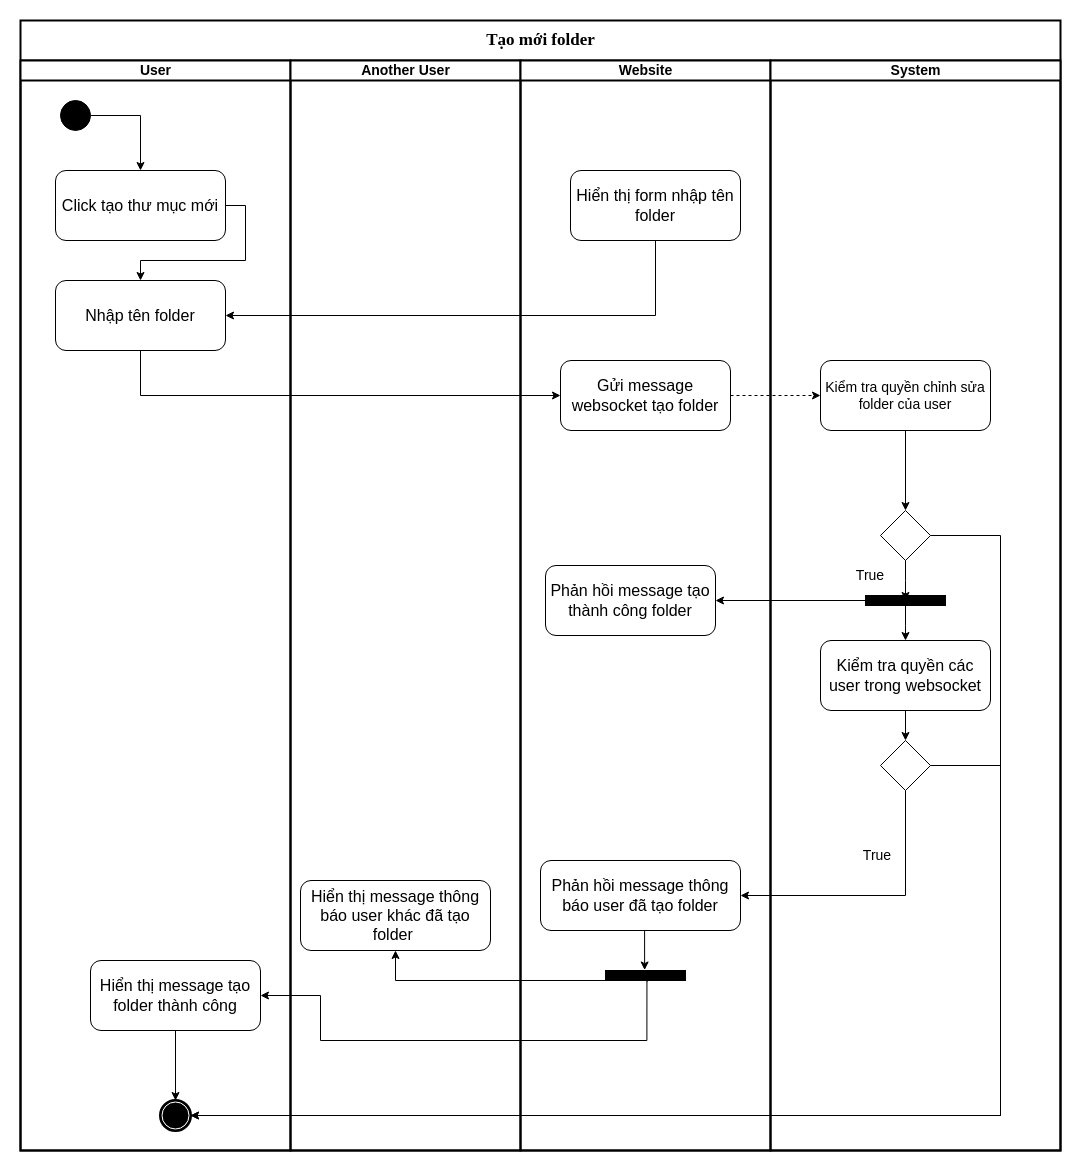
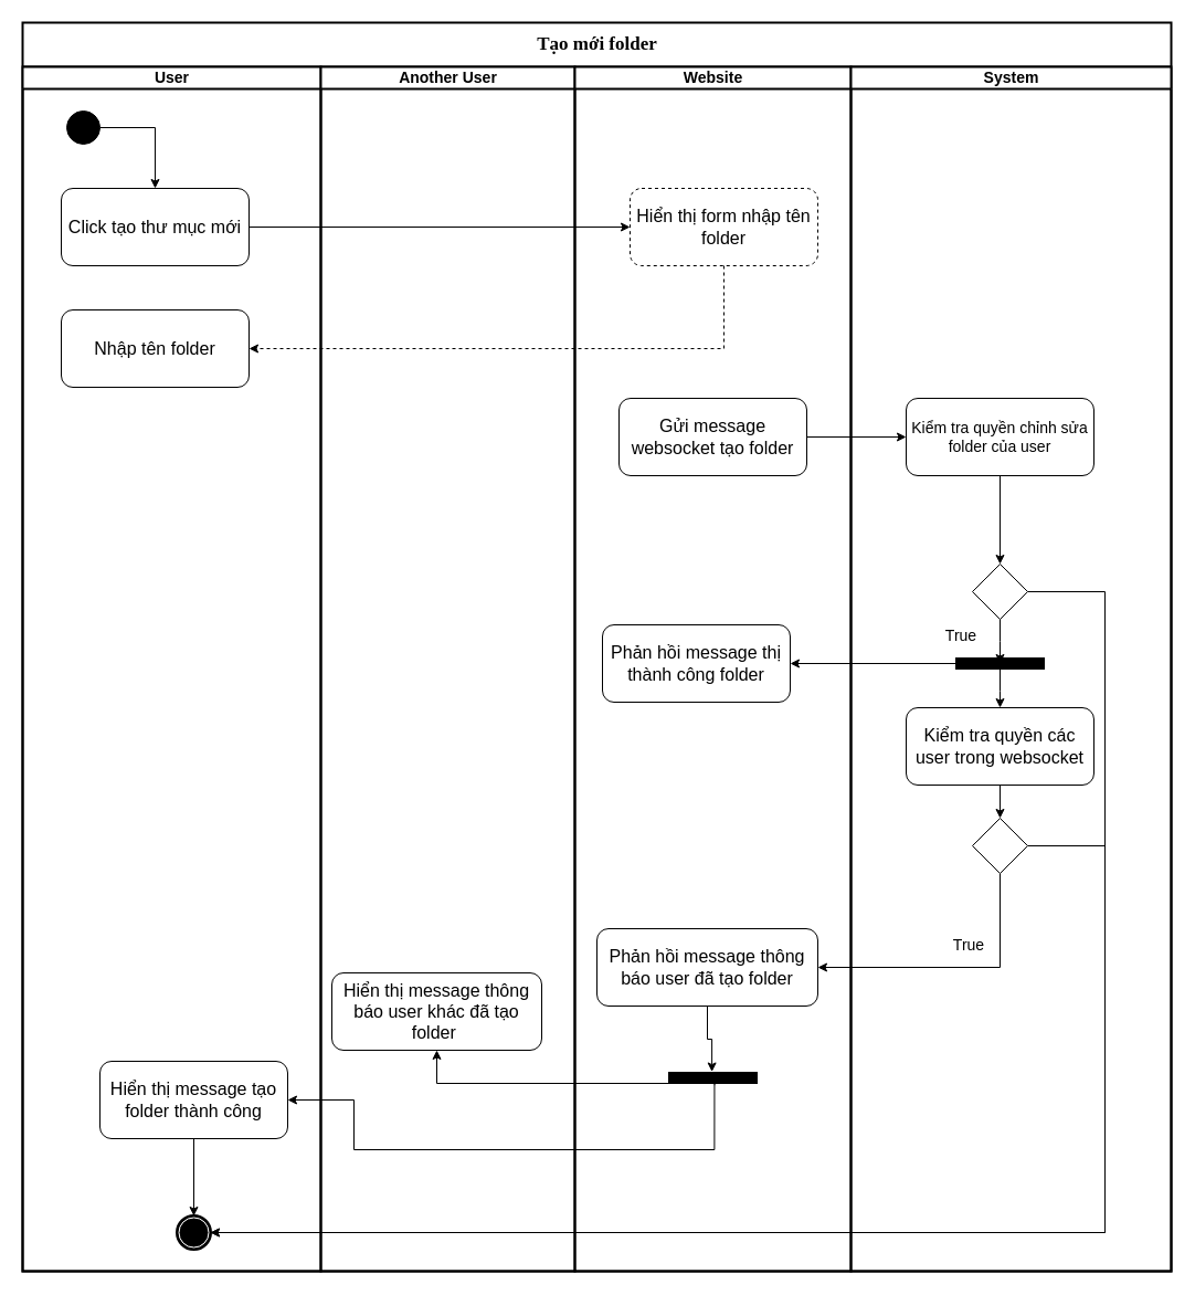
  <mxCell id="0" />
  <mxCell id="1" parent="0" />
  <mxCell id="2" value="&lt;font style=&quot;font-size: 17px;&quot;&gt;Tạo mới folder&lt;/font&gt;" style="swimlane;html=1;childLayout=stackLayout;startSize=40;rounded=0;shadow=0;comic=0;labelBackgroundColor=none;strokeWidth=2;fontFamily=Verdana;fontSize=14;align=center;" parent="1" vertex="1"><mxGeometry y="20" width="1040" height="1130" as="geometry" x="20" /></mxCell>
  <mxCell id="3" value="User" style="swimlane;html=1;startSize=20;strokeWidth=2;fontSize=14;" parent="2" vertex="1"><mxGeometry y="40" width="270" height="1090" as="geometry"><mxRectangle y="20" width="40" height="660" as="alternateBounds" /></mxGeometry></mxCell>
  <mxCell id="4" value="" style="ellipse;whiteSpace=wrap;html=1;rounded=0;shadow=0;comic=0;labelBackgroundColor=none;strokeWidth=1;fillColor=#000000;fontFamily=Verdana;fontSize=14;align=center;" parent="3" vertex="1"><mxGeometry x="40" y="40" width="30" height="30" as="geometry" /></mxCell>
  <mxCell id="5" value="&lt;span style=&quot;font-size: 16px;&quot;&gt;Click tạo thư mục mới&lt;/span&gt;" style="rounded=1;whiteSpace=wrap;html=1;fontSize=16;" parent="3" vertex="1"><mxGeometry x="35" y="110" width="170" height="70" as="geometry" /></mxCell>
  <mxCell id="6" value="&lt;span style=&quot;font-size: 16px;&quot;&gt;Nhập tên folder&lt;/span&gt;" style="rounded=1;whiteSpace=wrap;html=1;fontSize=16;" parent="3" vertex="1"><mxGeometry x="35" y="220" width="170" height="70" as="geometry" /></mxCell>
  <mxCell id="7" value="" style="edgeStyle=orthogonalEdgeStyle;rounded=0;orthogonalLoop=1;jettySize=auto;html=1;fontSize=14;exitX=1;exitY=0.5;exitDx=0;exitDy=0;entryX=0.5;entryY=0;entryDx=0;entryDy=0;" parent="3" source="4" target="5" edge="1"><mxGeometry relative="1" as="geometry"><mxPoint x="190.0" y="155" as="sourcePoint" /><mxPoint x="540.0" y="155" as="targetPoint" /></mxGeometry></mxCell>
  <mxCell id="8" value="" style="shape=mxgraph.bpmn.shape;html=1;verticalLabelPosition=bottom;labelBackgroundColor=#ffffff;verticalAlign=top;perimeter=ellipsePerimeter;outline=end;symbol=terminate;rounded=0;shadow=0;comic=0;strokeWidth=1;fontFamily=Verdana;fontSize=14;align=center;" parent="3" vertex="1"><mxGeometry x="140" y="1040" width="30" height="30" as="geometry" /></mxCell>
  <mxCell id="9" value="&lt;span style=&quot;font-size: 16px;&quot;&gt;Hiển thị message tạo folder thành công&lt;/span&gt;" style="rounded=1;whiteSpace=wrap;html=1;fontSize=16;" parent="3" vertex="1"><mxGeometry x="70" y="900" width="170" height="70" as="geometry" /></mxCell>
  <mxCell id="10" value="" style="edgeStyle=orthogonalEdgeStyle;rounded=0;orthogonalLoop=1;jettySize=auto;html=1;fontSize=14;exitX=0.5;exitY=1;exitDx=0;exitDy=0;entryX=0.5;entryY=0;entryDx=0;entryDy=0;" parent="3" source="9" target="8" edge="1"><mxGeometry relative="1" as="geometry"><mxPoint x="560" y="740" as="sourcePoint" /><mxPoint x="250" y="740" as="targetPoint" /></mxGeometry></mxCell>
  <mxCell id="11" value="Another User" style="swimlane;html=1;startSize=20;strokeWidth=2;fontSize=14;" parent="2" vertex="1"><mxGeometry x="270" y="40" width="230" height="1090" as="geometry" /></mxCell>
  <mxCell id="12" value="&lt;span style=&quot;font-size: 16px;&quot;&gt;Hiển thị message thông báo user khác đã tạo folder&amp;nbsp;&lt;/span&gt;" style="rounded=1;whiteSpace=wrap;html=1;fontSize=16;" parent="11" vertex="1"><mxGeometry x="10" y="820" width="190" height="70" as="geometry" /></mxCell>
  <mxCell id="13" value="Website" style="swimlane;html=1;startSize=20;strokeWidth=2;fontSize=14;" parent="2" vertex="1"><mxGeometry x="500" y="40" width="250" height="1090" as="geometry" /></mxCell>
- <mxCell id="14" value="&lt;span style=&quot;font-size: 16px;&quot;&gt;Hiển thị form nhập tên folder&lt;/span&gt;" style="rounded=1;whiteSpace=wrap;html=1;fontSize=16;" parent="13" vertex="1"><mxGeometry x="50" y="110" width="170" height="70" as="geometry" /></mxCell>
+ <mxCell id="14" value="&lt;span style=&quot;font-size: 16px;&quot;&gt;Hiển thị form nhập tên folder&lt;/span&gt;" style="rounded=1;whiteSpace=wrap;html=1;fontSize=16;dashed=1;" parent="13" vertex="1"><mxGeometry x="50" y="110" width="170" height="70" as="geometry" /></mxCell>
  <mxCell id="15" value="&lt;span style=&quot;font-size: 16px;&quot;&gt;Gửi message websocket tạo folder&lt;/span&gt;" style="rounded=1;whiteSpace=wrap;html=1;fontSize=16;" parent="13" vertex="1"><mxGeometry x="40" y="300" width="170" height="70" as="geometry" /></mxCell>
- <mxCell id="16" value="&lt;span style=&quot;font-size: 16px;&quot;&gt;Phản hồi message thông báo user đã tạo folder&lt;/span&gt;" style="rounded=1;whiteSpace=wrap;html=1;fontSize=16;" parent="13" vertex="1"><mxGeometry x="20" y="800" width="200" height="70" as="geometry" /></mxCell>
+ <mxCell id="16" value="&lt;span style=&quot;font-size: 16px;&quot;&gt;Phản hồi message thông báo user đã tạo folder&lt;/span&gt;" style="rounded=1;whiteSpace=wrap;html=1;fontSize=16;" parent="13" vertex="1"><mxGeometry x="20" y="780" width="200" height="70" as="geometry" /></mxCell>
  <mxCell id="17" value="" style="html=1;points=[];perimeter=orthogonalPerimeter;fontSize=12;direction=south;labelBackgroundColor=#000000;labelBorderColor=default;fillColor=#000000;" parent="13" vertex="1"><mxGeometry x="85" y="910" width="80" height="10" as="geometry" /></mxCell>
  <mxCell id="18" value="" style="edgeStyle=orthogonalEdgeStyle;rounded=0;orthogonalLoop=1;jettySize=auto;html=1;fontSize=14;exitX=0.5;exitY=1;exitDx=0;exitDy=0;entryX=-0.048;entryY=0.511;entryDx=0;entryDy=0;entryPerimeter=0;" parent="13" source="16" target="17" edge="1"><mxGeometry relative="1" as="geometry"><mxPoint x="405" y="765" as="sourcePoint" /><mxPoint x="145" y="910" as="targetPoint" /></mxGeometry></mxCell>
- <mxCell id="19" value="&lt;span style=&quot;font-size: 16px;&quot;&gt;Phản hồi message tạo thành công folder&lt;/span&gt;" style="rounded=1;whiteSpace=wrap;html=1;fontSize=16;" parent="13" vertex="1"><mxGeometry x="25" y="505" width="170" height="70" as="geometry" /></mxCell>
- <mxCell id="20" value="" style="edgeStyle=orthogonalEdgeStyle;rounded=0;orthogonalLoop=1;jettySize=auto;html=1;fontSize=14;exitX=1;exitY=0.5;exitDx=0;exitDy=0;" parent="2" source="5" target="6" edge="1"><mxGeometry relative="1" as="geometry"><mxPoint x="575.0" y="475" as="sourcePoint" /><mxPoint x="270" y="165" as="targetPoint" /></mxGeometry></mxCell>
- <mxCell id="21" value="" style="edgeStyle=orthogonalEdgeStyle;rounded=0;orthogonalLoop=1;jettySize=auto;html=1;fontSize=14;exitX=0.5;exitY=1;exitDx=0;exitDy=0;entryX=1;entryY=0.5;entryDx=0;entryDy=0;" parent="2" source="14" target="6" edge="1"><mxGeometry relative="1" as="geometry"><mxPoint x="180.0" y="175" as="sourcePoint" /><mxPoint x="540.0" y="175" as="targetPoint" /></mxGeometry></mxCell>
- <mxCell id="22" value="" style="edgeStyle=orthogonalEdgeStyle;rounded=0;orthogonalLoop=1;jettySize=auto;html=1;fontSize=14;exitX=0.5;exitY=1;exitDx=0;exitDy=0;entryX=0;entryY=0.5;entryDx=0;entryDy=0;" parent="2" source="6" target="15" edge="1"><mxGeometry relative="1" as="geometry"><mxPoint x="180.0" y="175" as="sourcePoint" /><mxPoint x="470" y="290" as="targetPoint" /></mxGeometry></mxCell>
- <mxCell id="23" value="" style="edgeStyle=orthogonalEdgeStyle;rounded=0;orthogonalLoop=1;jettySize=auto;html=1;fontSize=14;dashed=1;" parent="2" source="15" target="25" edge="1"><mxGeometry relative="1" as="geometry" /></mxCell>
+ <mxCell id="19" value="&lt;span style=&quot;font-size: 16px;&quot;&gt;Phản hồi message thị thành công folder&lt;/span&gt;" style="rounded=1;whiteSpace=wrap;html=1;fontSize=16;" parent="13" vertex="1"><mxGeometry x="25" y="505" width="170" height="70" as="geometry" /></mxCell>
+ <mxCell id="20" value="" style="edgeStyle=orthogonalEdgeStyle;rounded=0;orthogonalLoop=1;jettySize=auto;html=1;fontSize=14;exitX=1;exitY=0.5;exitDx=0;exitDy=0;entryX=0;entryY=0.5;entryDx=0;entryDy=0;" parent="2" source="5" target="14" edge="1"><mxGeometry relative="1" as="geometry"><mxPoint x="575.0" y="475" as="sourcePoint" /><mxPoint x="270" y="165" as="targetPoint" /></mxGeometry></mxCell>
+ <mxCell id="21" value="" style="edgeStyle=orthogonalEdgeStyle;rounded=0;orthogonalLoop=1;jettySize=auto;html=1;fontSize=14;exitX=0.5;exitY=1;exitDx=0;exitDy=0;entryX=1;entryY=0.5;entryDx=0;entryDy=0;dashed=1;" parent="2" source="14" target="6" edge="1"><mxGeometry relative="1" as="geometry"><mxPoint x="180.0" y="175" as="sourcePoint" /><mxPoint x="540.0" y="175" as="targetPoint" /></mxGeometry></mxCell>
+ <mxCell id="23" value="" style="edgeStyle=orthogonalEdgeStyle;rounded=0;orthogonalLoop=1;jettySize=auto;html=1;fontSize=14;" parent="2" source="15" target="25" edge="1"><mxGeometry relative="1" as="geometry" /></mxCell>
  <mxCell id="24" value="System" style="swimlane;html=1;startSize=20;strokeWidth=2;fontSize=14;" parent="2" vertex="1"><mxGeometry x="750" y="40" width="290" height="1090" as="geometry"><mxRectangle x="720" y="20" width="40" height="660" as="alternateBounds" /></mxGeometry></mxCell>
  <mxCell id="25" value="&lt;span style=&quot;font-size: 14px;&quot;&gt;Kiểm tra quyền chỉnh sửa folder của user&lt;/span&gt;" style="rounded=1;whiteSpace=wrap;html=1;fontSize=14;" parent="24" vertex="1"><mxGeometry x="50" y="300" width="170" height="70" as="geometry" /></mxCell>
  <mxCell id="26" value="" style="rhombus;whiteSpace=wrap;html=1;fontSize=14;" parent="24" vertex="1"><mxGeometry x="110" y="680" width="50" height="50" as="geometry" /></mxCell>
  <mxCell id="27" value="True" style="text;html=1;strokeColor=none;fillColor=none;align=center;verticalAlign=middle;whiteSpace=wrap;rounded=0;fontSize=14;" parent="24" vertex="1"><mxGeometry x="77" y="780" width="60" height="30" as="geometry" /></mxCell>
  <mxCell id="28" value="&lt;span style=&quot;font-size: 16px;&quot;&gt;Kiểm tra quyền các user trong websocket&lt;/span&gt;" style="rounded=1;whiteSpace=wrap;html=1;fontSize=16;" parent="24" vertex="1"><mxGeometry x="50" y="580" width="170" height="70" as="geometry" /></mxCell>
  <mxCell id="29" value="" style="edgeStyle=orthogonalEdgeStyle;rounded=0;orthogonalLoop=1;jettySize=auto;html=1;fontSize=14;exitX=0.5;exitY=1;exitDx=0;exitDy=0;entryX=0.5;entryY=0;entryDx=0;entryDy=0;" parent="24" source="28" target="26" edge="1"><mxGeometry relative="1" as="geometry"><mxPoint x="125" y="540" as="sourcePoint" /><mxPoint x="125" y="590" as="targetPoint" /></mxGeometry></mxCell>
  <mxCell id="30" value="" style="rhombus;whiteSpace=wrap;html=1;fontSize=14;" parent="24" vertex="1"><mxGeometry x="110" y="450" width="50" height="50" as="geometry" /></mxCell>
  <mxCell id="31" value="" style="edgeStyle=orthogonalEdgeStyle;rounded=0;orthogonalLoop=1;jettySize=auto;html=1;fontSize=14;entryX=0.5;entryY=0;entryDx=0;entryDy=0;exitX=0.5;exitY=1;exitDx=0;exitDy=0;" parent="24" source="25" target="30" edge="1"><mxGeometry relative="1" as="geometry"><mxPoint x="-20" y="345" as="sourcePoint" /><mxPoint x="60" y="345" as="targetPoint" /></mxGeometry></mxCell>
  <mxCell id="32" value="True" style="text;html=1;strokeColor=none;fillColor=none;align=center;verticalAlign=middle;whiteSpace=wrap;rounded=0;fontSize=14;" parent="24" vertex="1"><mxGeometry x="70" y="500" width="60" height="30" as="geometry" /></mxCell>
  <mxCell id="33" value="" style="html=1;points=[];perimeter=orthogonalPerimeter;fontSize=12;direction=south;labelBackgroundColor=#000000;labelBorderColor=default;fillColor=#000000;" parent="24" vertex="1"><mxGeometry x="95" y="535" width="80" height="10" as="geometry" /></mxCell>
  <mxCell id="34" value="" style="edgeStyle=orthogonalEdgeStyle;rounded=0;orthogonalLoop=1;jettySize=auto;html=1;fontSize=14;exitX=0.5;exitY=1;exitDx=0;exitDy=0;entryX=1;entryY=0.5;entryDx=0;entryDy=0;" parent="2" source="26" target="16" edge="1"><mxGeometry relative="1" as="geometry"><mxPoint x="840" y="760" as="sourcePoint" /><mxPoint x="780" y="890" as="targetPoint" /></mxGeometry></mxCell>
  <mxCell id="35" value="" style="edgeStyle=orthogonalEdgeStyle;rounded=0;orthogonalLoop=1;jettySize=auto;html=1;fontSize=14;exitX=1.165;exitY=0.481;exitDx=0;exitDy=0;entryX=0.5;entryY=1;entryDx=0;entryDy=0;exitPerimeter=0;" parent="2" source="17" target="12" edge="1"><mxGeometry relative="1" as="geometry"><mxPoint x="615" y="900" as="sourcePoint" /><mxPoint x="615" y="940" as="targetPoint" /><Array as="points"><mxPoint x="607" y="960" /><mxPoint x="355" y="960" /></Array></mxGeometry></mxCell>
  <mxCell id="36" value="" style="edgeStyle=orthogonalEdgeStyle;rounded=0;orthogonalLoop=1;jettySize=auto;html=1;fontSize=14;exitX=1.083;exitY=0.482;exitDx=0;exitDy=0;entryX=1;entryY=0.5;entryDx=0;entryDy=0;exitPerimeter=0;" parent="2" source="17" target="9" edge="1"><mxGeometry relative="1" as="geometry"><mxPoint x="616.52" y="951.65" as="sourcePoint" /><mxPoint x="365" y="950" as="targetPoint" /><Array as="points"><mxPoint x="626" y="1020" /><mxPoint x="300" y="1020" /><mxPoint x="300" y="975" /></Array></mxGeometry></mxCell>
  <mxCell id="37" value="" style="edgeStyle=orthogonalEdgeStyle;rounded=0;orthogonalLoop=1;jettySize=auto;html=1;fontSize=14;exitX=1;exitY=0.5;exitDx=0;exitDy=0;entryX=1;entryY=0.5;entryDx=0;entryDy=0;" parent="2" source="26" target="8" edge="1"><mxGeometry relative="1" as="geometry"><mxPoint x="895" y="680" as="sourcePoint" /><mxPoint x="895" y="735" as="targetPoint" /><Array as="points"><mxPoint x="980" y="745" /><mxPoint x="980" y="1095" /></Array></mxGeometry></mxCell>
  <mxCell id="38" value="" style="edgeStyle=orthogonalEdgeStyle;rounded=0;orthogonalLoop=1;jettySize=auto;html=1;fontSize=14;exitX=1;exitY=0.5;exitDx=0;exitDy=0;entryX=1;entryY=0.5;entryDx=0;entryDy=0;" parent="2" source="30" target="8" edge="1"><mxGeometry relative="1" as="geometry"><mxPoint x="895" y="400" as="sourcePoint" /><mxPoint x="980" y="500" as="targetPoint" /><Array as="points"><mxPoint x="980" y="515" /><mxPoint x="980" y="1095" /><mxPoint x="170" y="1095" /></Array></mxGeometry></mxCell>
  <mxCell id="39" value="" style="edgeStyle=orthogonalEdgeStyle;rounded=0;orthogonalLoop=1;jettySize=auto;html=1;entryX=1;entryY=0.5;entryDx=0;entryDy=0;" parent="2" source="33" target="19" edge="1"><mxGeometry relative="1" as="geometry"><mxPoint x="765" y="560" as="targetPoint" /></mxGeometry></mxCell>
  <mxCell id="40" value="" style="edgeStyle=orthogonalEdgeStyle;rounded=0;orthogonalLoop=1;jettySize=auto;html=1;fontSize=14;exitX=0.5;exitY=1;exitDx=0;exitDy=0;" edge="1" parent="1" source="30"><mxGeometry relative="1" as="geometry"><mxPoint x="915" y="720" as="sourcePoint" /><mxPoint x="905" y="600" as="targetPoint" /></mxGeometry></mxCell>
  <mxCell id="41" value="" style="edgeStyle=orthogonalEdgeStyle;rounded=0;orthogonalLoop=1;jettySize=auto;html=1;fontSize=14;" edge="1" parent="1" source="33"><mxGeometry relative="1" as="geometry"><mxPoint x="925" y="730" as="sourcePoint" /><mxPoint x="905" y="640" as="targetPoint" /></mxGeometry></mxCell>
